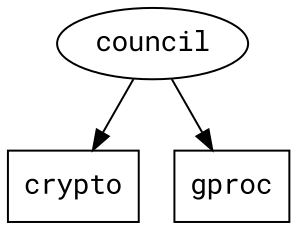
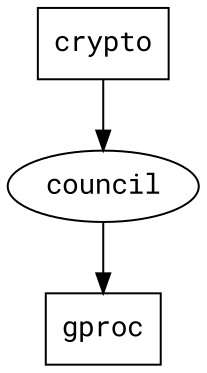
  digraph {
    fontname="Roboto Mono"
    node [fontname="Roboto Mono" shape=box]
    edge [fontname="Roboto Mono"]
    council [shape=""]
    crypto
    gproc
-   council -> crypto
+   crypto -> council
    council -> gproc
  }
